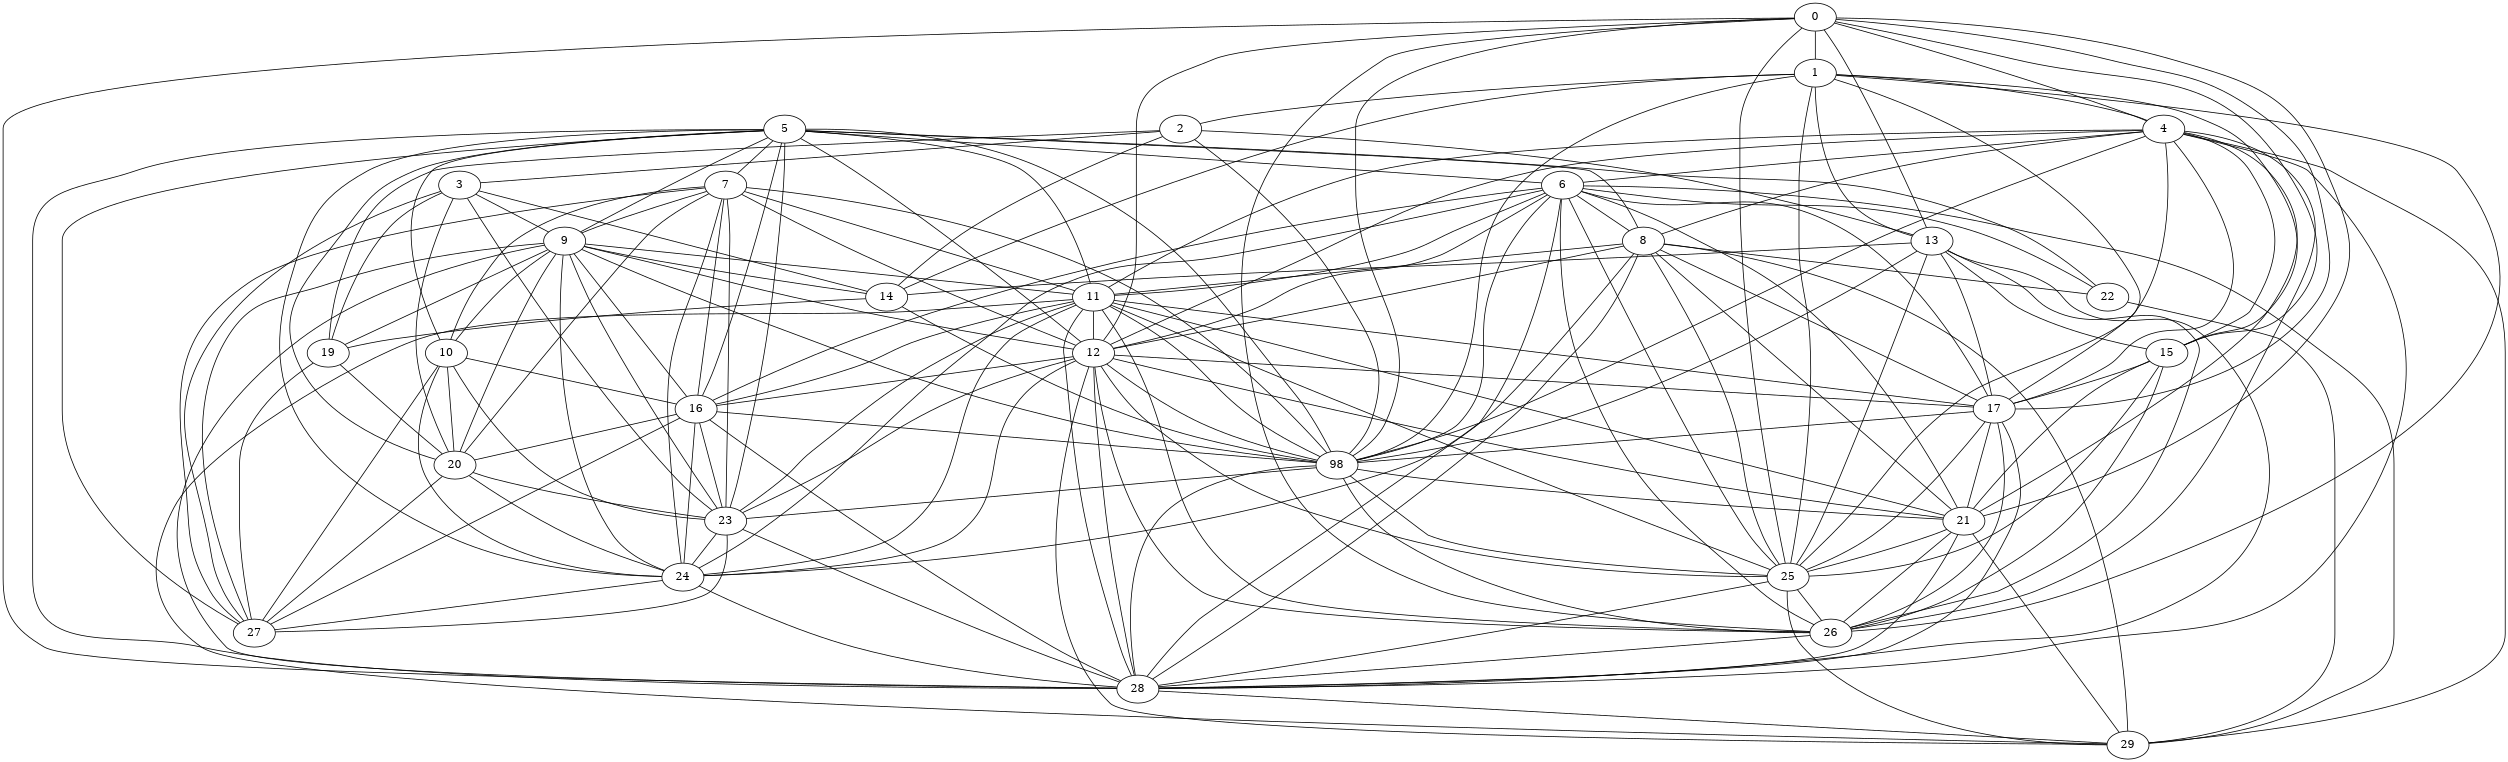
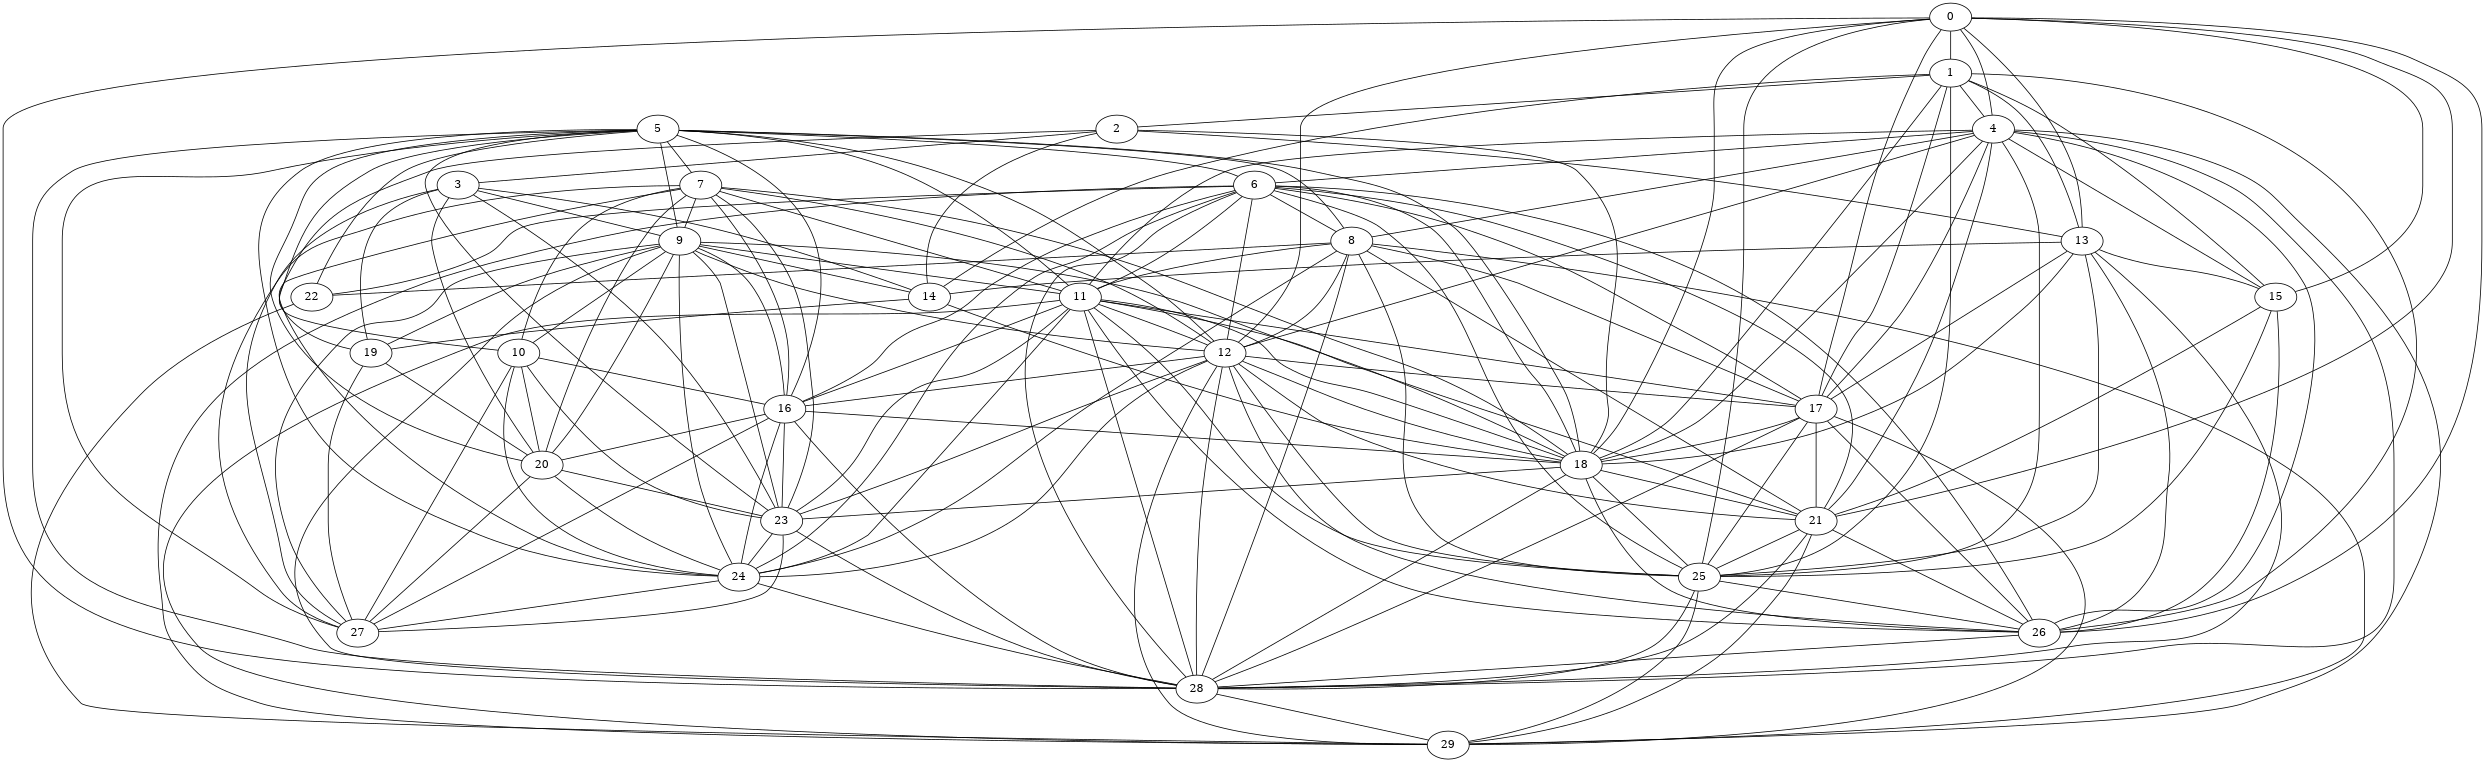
  graph {
    edge [color=black]
    0
    1
    4
    12
    13
    15
    17
-   18 [label=98]
+   18
    21
    25
    26
    28
    2
    14
    6
    8
    11
    29
    23
    16
    24
    3
    19
    9
    20
    27
    10
    22
    5
    7
    0 -- 1
    0 -- 4
    0 -- 12
    0 -- 13
    0 -- 15
    0 -- 17
    0 -- 18
    0 -- 21
    0 -- 25
    0 -- 26
    0 -- 28
    1 -- 4
    1 -- 13
    1 -- 15
    1 -- 17
    1 -- 18
    1 -- 25
    1 -- 26
    1 -- 2
    1 -- 14
    4 -- 12
    4 -- 15
    4 -- 17
    4 -- 18
    4 -- 21
    4 -- 25
    4 -- 26
    4 -- 28
    4 -- 6
    4 -- 8
    4 -- 11
    4 -- 29
    12 -- 17
    12 -- 18
    12 -- 21
    12 -- 25
    12 -- 26
    12 -- 28
    12 -- 29
    12 -- 23
    12 -- 16
    12 -- 24
    13 -- 15
    13 -- 17
    13 -- 18
    13 -- 25
    13 -- 26
    13 -- 28
    13 -- 14
-   15 -- 17
+   29 -- 17
    15 -- 21
    15 -- 25
    15 -- 26
    17 -- 18
    17 -- 21
    17 -- 25
    17 -- 26
    17 -- 28
    18 -- 21
    18 -- 25
    18 -- 26
    18 -- 28
    18 -- 23
    21 -- 25
    21 -- 26
    21 -- 28
    21 -- 29
    25 -- 26
    25 -- 28
    25 -- 29
    26 -- 28
    28 -- 29
    2 -- 13
    2 -- 18
    2 -- 14
    2 -- 3
    2 -- 19
    14 -- 18
    14 -- 19
    6 -- 12
    6 -- 17
    6 -- 18
    6 -- 21
    6 -- 25
    6 -- 26
    6 -- 28
    6 -- 8
    6 -- 11
    6 -- 29
    6 -- 16
    6 -- 24
    6 -- 22
    8 -- 12
    8 -- 17
    8 -- 21
    8 -- 25
    8 -- 28
    8 -- 11
    8 -- 29
    8 -- 24
    8 -- 22
    11 -- 12
    11 -- 17
    11 -- 18
    11 -- 21
    11 -- 25
    11 -- 26
    11 -- 28
    11 -- 29
    11 -- 23
    11 -- 16
    11 -- 24
    23 -- 28
    23 -- 24
    23 -- 27
    16 -- 18
    16 -- 28
    16 -- 23
    16 -- 24
    16 -- 20
    16 -- 27
    24 -- 28
    24 -- 27
    3 -- 14
    3 -- 23
    3 -- 19
    3 -- 9
    3 -- 20
    3 -- 27
    19 -- 20
    19 -- 27
    9 -- 12
    9 -- 18
    9 -- 28
    9 -- 14
    9 -- 11
    9 -- 23
    9 -- 16
    9 -- 24
    9 -- 19
    9 -- 20
    9 -- 27
    9 -- 10
    20 -- 23
    20 -- 24
    20 -- 27
    10 -- 23
    10 -- 16
    10 -- 24
    10 -- 20
    10 -- 27
    22 -- 29
    5 -- 12
    5 -- 18
    5 -- 28
    5 -- 6
    5 -- 8
    5 -- 11
    5 -- 23
    5 -- 16
    5 -- 24
    5 -- 9
    5 -- 20
    5 -- 27
    5 -- 10
    5 -- 22
    5 -- 7
    7 -- 12
    7 -- 18
    7 -- 11
    7 -- 23
    7 -- 16
    7 -- 24
    7 -- 9
    7 -- 20
    7 -- 27
    7 -- 10
  }
